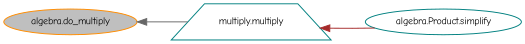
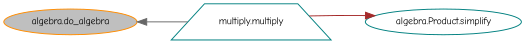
  digraph {
    fontname="Comic Neue"
    rankdir=LR
    node [color=teal fillcolor=white fontname="Comic Neue" fontsize=10 shape=ellipse style=filled]
    edge [dir=back fontname="Comic Neue" fontsize=10 labelfontname=Helvetica labelfontsize=10 style=solid]
-   n1 [color=darkorange fillcolor=grey75 fontcolor=black height=0.2 label="algebra.do_multiply" width=0.4]
+   n1 [color=darkorange fillcolor=grey75 fontcolor=black height=0.2 label="algebra.do_algebra" width=0.4]
    n2 [height=0.2 label="multiply.multiply" shape=trapezium width=0.4]
    n3 [height=0.2 label="algebra.Product.simplify" width=0.4]
    n1 -> n2 [color=gray40]
-   n2 -> n3 [color=brown]
+   n3 -> n2 [color=brown]
  }
